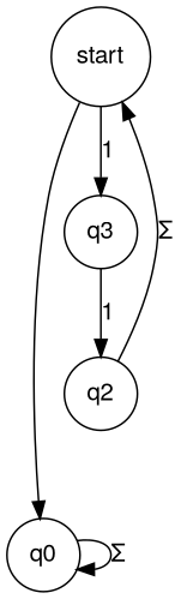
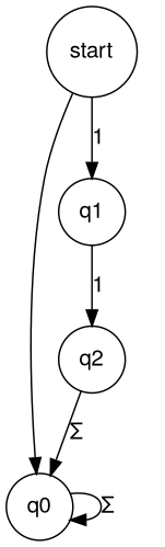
  graph {
    fontname="Helvetica,Arial,sans-serif"
    fontsize=20
    node [fontname="Helvetica,Arial,sans-serif" shape=circle]
    edge [dir=forward fontname="Helvetica,Ariasans-serif"]
    start
    q0
-   q1 [label=q3]
+   q1
    q2
    start -- q0
    start -- q1 [label=1]
    q0 -- q0 [label=<&Sigma;>]
    q1 -- q2 [label=1]
-   q2 -- start [label=<&Sigma;>]
+   q2 -- q0 [label=<&Sigma;>]
  }
